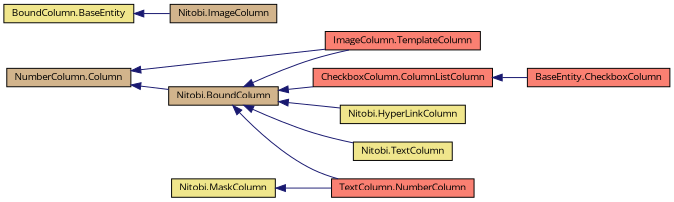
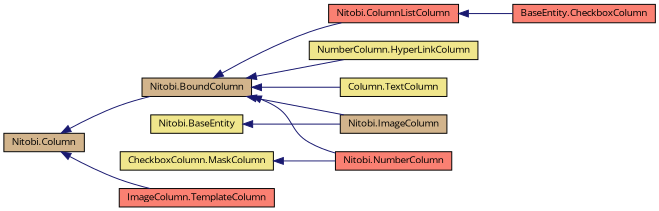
  digraph {
    fontname="Open Sans"
    rankdir=LR
    node [color=black fillcolor=salmon fontname="Open Sans" fontsize=10 shape=record style=filled]
    edge [color=midnightblue dir=back fontname="Open Sans" fontsize=10 labelfontname=FreeSans labelfontsize=10 style=solid]
-   n1 [fillcolor=tan fontcolor=black height=0.2 label="NumberColumn.Column" width=0.4]
+   n1 [fillcolor=tan fontcolor=black height=0.2 label="Nitobi.Column" width=0.4]
    n2 [fillcolor=tan height=0.2 label="Nitobi.BoundColumn" width=0.4]
    n3 [height=0.2 label="ImageColumn.TemplateColumn" width=0.4]
-   n4 [height=0.2 label="CheckboxColumn.ColumnListColumn" width=0.4]
-   n5 [fillcolor=khaki height=0.2 label="Nitobi.HyperLinkColumn" width=0.4]
+   n4 [height=0.2 label="Nitobi.ColumnListColumn" width=0.4]
+   n5 [fillcolor=khaki height=0.2 label="NumberColumn.HyperLinkColumn" width=0.4]
    n6 [fillcolor=tan height=0.2 label="Nitobi.ImageColumn" width=0.4]
-   n7 [fillcolor=khaki height=0.2 label="Nitobi.TextColumn" width=0.4]
-   n8 [height=0.2 label="TextColumn.NumberColumn" width=0.4]
-   n9 [fillcolor=khaki height=0.2 label="BoundColumn.BaseEntity" width=0.4]
+   n7 [fillcolor=khaki height=0.2 label="Column.TextColumn" width=0.4]
+   n8 [height=0.2 label="Nitobi.NumberColumn" width=0.4]
+   n9 [fillcolor=khaki height=0.2 label="Nitobi.BaseEntity" width=0.4]
    n10 [height=0.2 label="BaseEntity.CheckboxColumn" width=0.4]
-   n11 [fillcolor=khaki height=0.2 label="Nitobi.MaskColumn" width=0.4]
+   n11 [fillcolor=khaki height=0.2 label="CheckboxColumn.MaskColumn" width=0.4]
    n1 -> n2
    n1 -> n3
    n2 -> n4
    n2 -> n5
-   n2 -> n3
+   n2 -> n6
    n2 -> n7
    n2 -> n8
    n4 -> n10
    n9 -> n6
    n11 -> n8
  }
